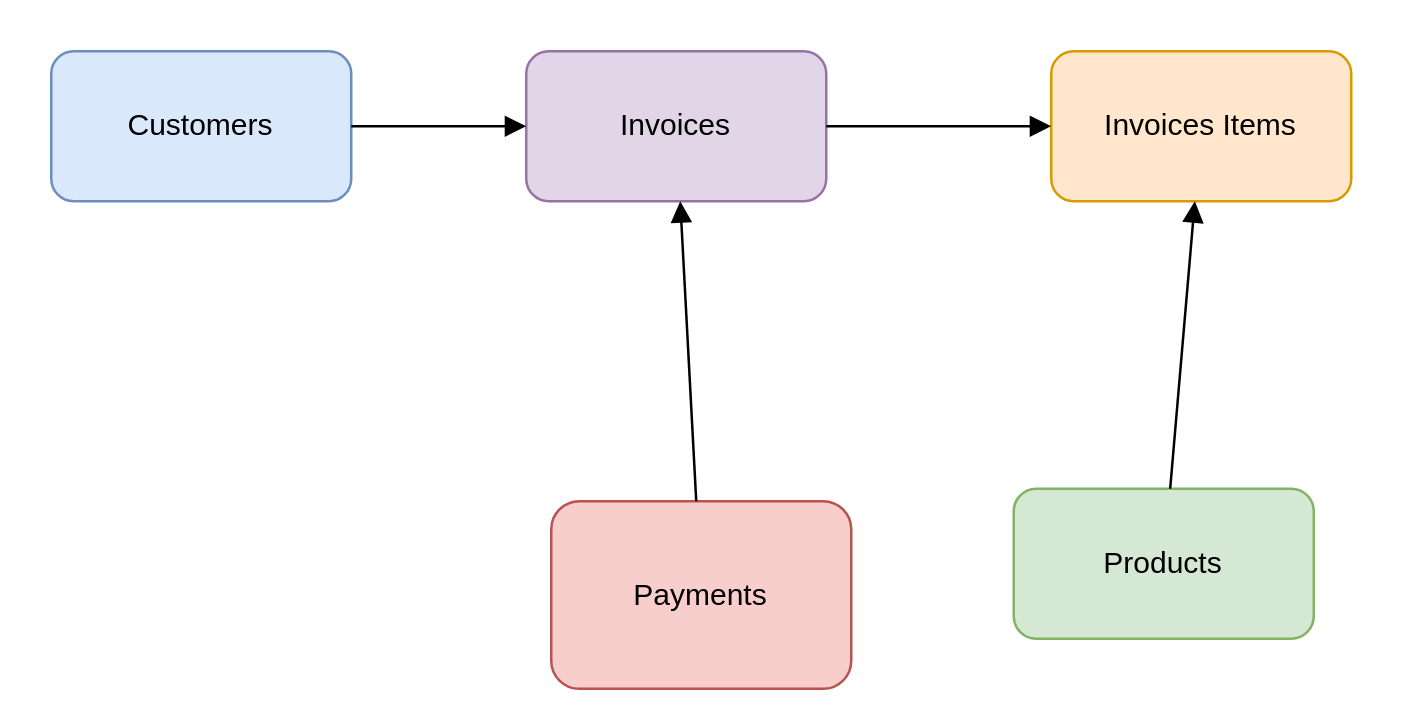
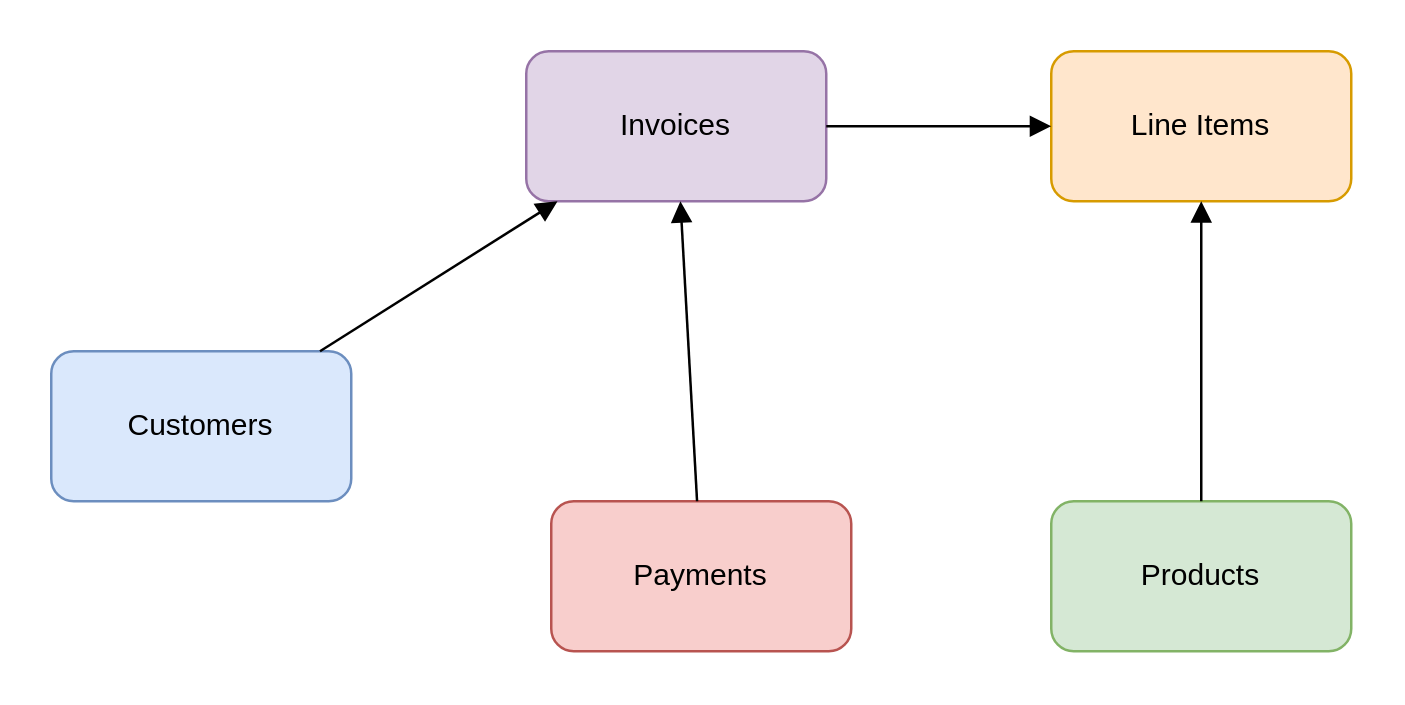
  <mxCell id="0" />
  <mxCell id="1" parent="0" />
- <mxCell id="2" value="Customers" style="rounded=1;whiteSpace=wrap;html=1;fillColor=#DAE8FC;strokeColor=#6C8EBF;" vertex="1" parent="1"><mxGeometry x="20" y="20" width="120" height="60" as="geometry" /></mxCell>
+ <mxCell id="2" value="Customers" style="rounded=1;whiteSpace=wrap;html=1;fillColor=#DAE8FC;strokeColor=#6C8EBF;" vertex="1" parent="1"><mxGeometry x="20" y="140" width="120" height="60" as="geometry" /></mxCell>
  <mxCell id="3" value="Invoices" style="rounded=1;whiteSpace=wrap;html=1;fillColor=#E1D5E7;strokeColor=#9673A6;" vertex="1" parent="1"><mxGeometry x="210" y="20" width="120" height="60" as="geometry" /></mxCell>
- <mxCell id="4" value="Invoices Items" style="rounded=1;whiteSpace=wrap;html=1;fillColor=#FFE6CC;strokeColor=#D79B00;" vertex="1" parent="1"><mxGeometry x="420" y="20" width="120" height="60" as="geometry" /></mxCell>
- <mxCell id="5" value="Products" style="rounded=1;whiteSpace=wrap;html=1;fillColor=#D5E8D4;strokeColor=#82B366;" vertex="1" parent="1"><mxGeometry x="405" y="195" width="120" height="60" as="geometry" /></mxCell>
- <mxCell id="6" value="Payments" style="rounded=1;whiteSpace=wrap;html=1;fillColor=#F8CECC;strokeColor=#B85450;" vertex="1" parent="1"><mxGeometry x="220" y="200" width="120" height="75" as="geometry" /></mxCell>
+ <mxCell id="4" value="Line Items" style="rounded=1;whiteSpace=wrap;html=1;fillColor=#FFE6CC;strokeColor=#D79B00;" vertex="1" parent="1"><mxGeometry x="420" y="20" width="120" height="60" as="geometry" /></mxCell>
+ <mxCell id="5" value="Products" style="rounded=1;whiteSpace=wrap;html=1;fillColor=#D5E8D4;strokeColor=#82B366;" vertex="1" parent="1"><mxGeometry x="420" y="200" width="120" height="60" as="geometry" /></mxCell>
+ <mxCell id="6" value="Payments" style="rounded=1;whiteSpace=wrap;html=1;fillColor=#F8CECC;strokeColor=#B85450;" vertex="1" parent="1"><mxGeometry x="220" y="200" width="120" height="60" as="geometry" /></mxCell>
  <mxCell id="7" style="endArrow=block;html=1;strokeColor=#000000;" edge="1" parent="1" source="2" target="3"><mxGeometry relative="1" as="geometry" /></mxCell>
  <mxCell id="8" style="endArrow=block;html=1;strokeColor=#000000;" edge="1" parent="1" source="3" target="4"><mxGeometry relative="1" as="geometry" /></mxCell>
  <mxCell id="9" style="endArrow=block;html=1;strokeColor=#000000;" edge="1" parent="1" source="5" target="4"><mxGeometry relative="1" as="geometry" /></mxCell>
  <mxCell id="10" style="endArrow=block;html=1;strokeColor=#000000;" edge="1" parent="1" source="6" target="3"><mxGeometry relative="1" as="geometry" /></mxCell>
